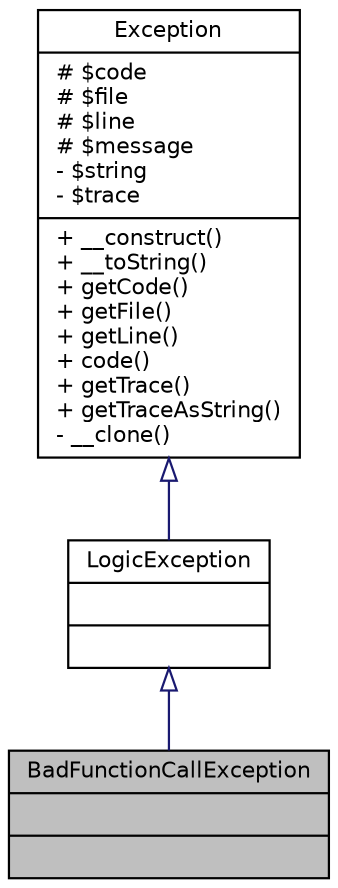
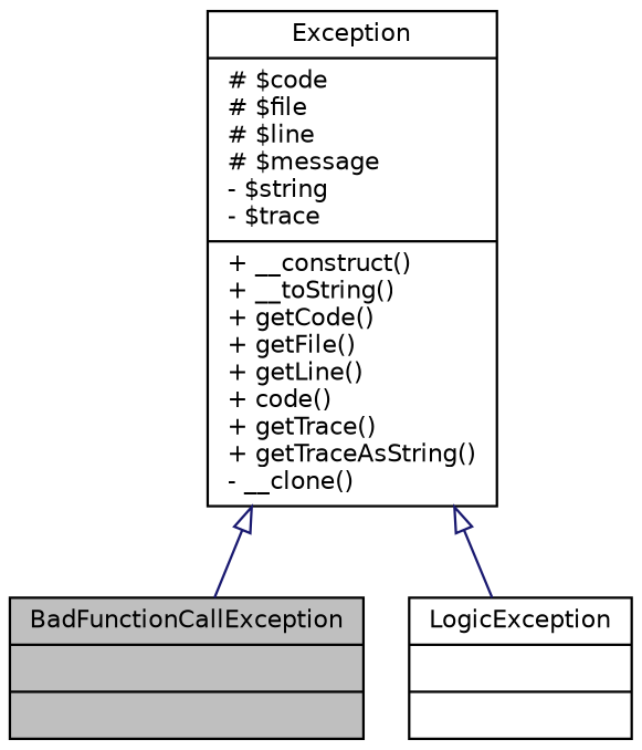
  digraph {
    node [color=black fillcolor=white fontname=Helvetica fontsize=10 shape=record style=filled]
    edge [arrowtail=onormal color=midnightblue dir=back fontname=Helvetica fontsize=10 labelfontname=Helvetica labelfontsize=10 style=solid]
    n1 [fillcolor=grey75 fontcolor=black height=0.2 label="{BadFunctionCallException\n||}" width=0.4]
    n2 [height=0.2 label="{LogicException\n||}" width=0.4]
    n3 [height=0.2 label="{Exception\n|# $code\l# $file\l# $line\l# $message\l- $string\l- $trace\l|+ __construct()\l+ __toString()\l+ getCode()\l+ getFile()\l+ getLine()\l+ code()\l+ getTrace()\l+ getTraceAsString()\l- __clone()\l}" width=0.4]
-   n2 -> n1
+   n3 -> n1
    n3 -> n2
  }
